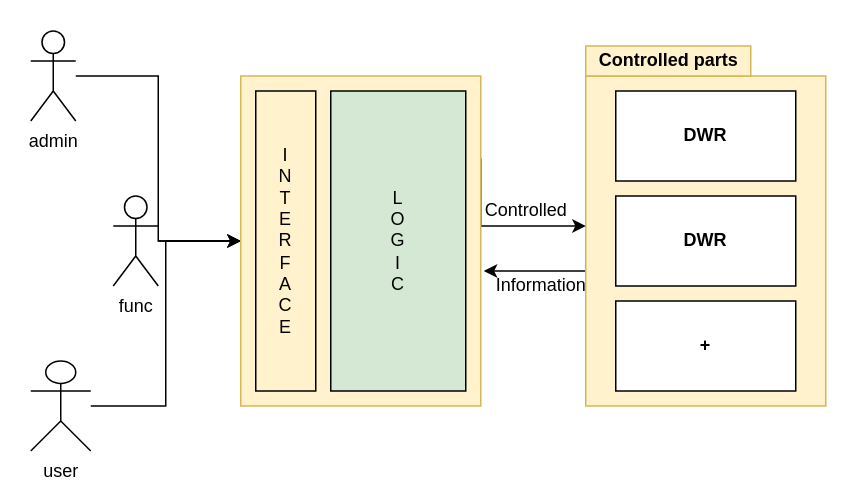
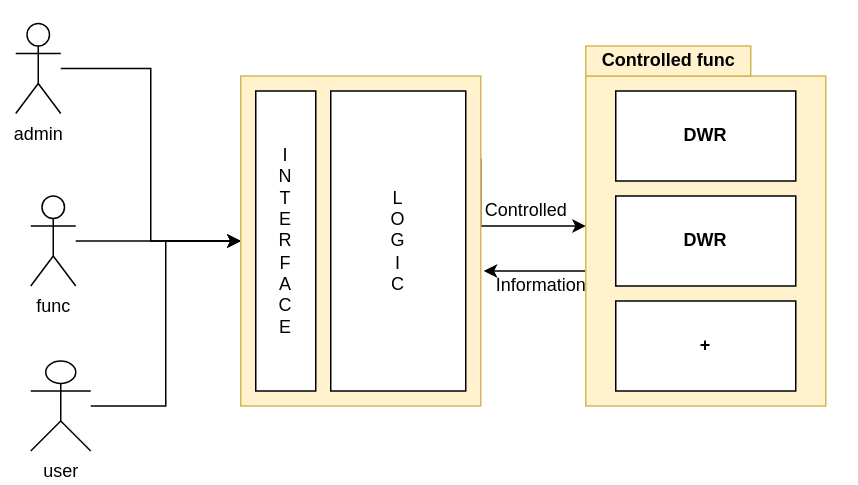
  <mxCell id="0" />
  <mxCell id="1" parent="0" />
  <mxCell id="2" style="edgeStyle=orthogonalEdgeStyle;rounded=0;orthogonalLoop=1;jettySize=auto;html=1;exitX=0.006;exitY=0.64;exitDx=0;exitDy=0;exitPerimeter=0;" edge="1" parent="1" source="3"><mxGeometry relative="1" as="geometry"><mxPoint x="322" y="180" as="targetPoint" /><Array as="points"><mxPoint x="391" y="180" /><mxPoint x="322" y="180" /></Array></mxGeometry></mxCell>
  <mxCell id="3" value="" style="rounded=0;whiteSpace=wrap;html=1;fillColor=#fff2cc;strokeColor=#d6b656;" vertex="1" parent="1"><mxGeometry x="390" y="50" width="160" height="220" as="geometry" /></mxCell>
  <mxCell id="4" style="edgeStyle=orthogonalEdgeStyle;rounded=0;orthogonalLoop=1;jettySize=auto;html=1;entryX=0;entryY=0.5;entryDx=0;entryDy=0;" edge="1" parent="1" source="5" target="11"><mxGeometry relative="1" as="geometry"><mxPoint x="80" y="30" as="targetPoint" /></mxGeometry></mxCell>
- <mxCell id="5" value="admin" style="shape=umlActor;verticalLabelPosition=bottom;verticalAlign=top;html=1;outlineConnect=0;" vertex="1" parent="1"><mxGeometry x="20" y="20" width="30" height="60" as="geometry" /></mxCell>
+ <mxCell id="5" value="admin" style="shape=umlActor;verticalLabelPosition=bottom;verticalAlign=top;html=1;outlineConnect=0;" vertex="1" parent="1"><mxGeometry x="10" y="15" width="30" height="60" as="geometry" /></mxCell>
  <mxCell id="6" style="edgeStyle=orthogonalEdgeStyle;rounded=0;orthogonalLoop=1;jettySize=auto;html=1;" edge="1" parent="1" source="7"><mxGeometry relative="1" as="geometry"><mxPoint x="160" y="160" as="targetPoint" /></mxGeometry></mxCell>
- <mxCell id="7" value="func" style="shape=umlActor;verticalLabelPosition=bottom;verticalAlign=top;html=1;outlineConnect=0;" vertex="1" parent="1"><mxGeometry x="75" y="130" width="30" height="60" as="geometry" /></mxCell>
+ <mxCell id="7" value="func" style="shape=umlActor;verticalLabelPosition=bottom;verticalAlign=top;html=1;outlineConnect=0;" vertex="1" parent="1"><mxGeometry x="20" y="130" width="30" height="60" as="geometry" /></mxCell>
  <mxCell id="8" style="edgeStyle=orthogonalEdgeStyle;rounded=0;orthogonalLoop=1;jettySize=auto;html=1;entryX=0;entryY=0.5;entryDx=0;entryDy=0;" edge="1" parent="1" source="9" target="11"><mxGeometry relative="1" as="geometry" /></mxCell>
  <mxCell id="9" value="user" style="shape=umlActor;verticalLabelPosition=bottom;verticalAlign=top;html=1;outlineConnect=0;" vertex="1" parent="1"><mxGeometry x="20" y="240" width="40" height="60" as="geometry" /></mxCell>
  <mxCell id="10" style="edgeStyle=orthogonalEdgeStyle;rounded=0;orthogonalLoop=1;jettySize=auto;html=1;exitX=1;exitY=0.25;exitDx=0;exitDy=0;" edge="1" parent="1" source="11"><mxGeometry relative="1" as="geometry"><mxPoint x="390" y="150" as="targetPoint" /><Array as="points"><mxPoint x="320" y="150" /><mxPoint x="390" y="150" /></Array></mxGeometry></mxCell>
  <mxCell id="11" value="" style="rounded=0;whiteSpace=wrap;html=1;fillColor=#fff2cc;strokeColor=#d6b656;" vertex="1" parent="1"><mxGeometry x="160" y="50" width="160" height="220" as="geometry" /></mxCell>
- <mxCell id="12" value="I&lt;br&gt;N&lt;br&gt;T&lt;br&gt;E&lt;br&gt;R&lt;br&gt;F&lt;br&gt;A&lt;br&gt;C&lt;br&gt;E" style="rounded=0;whiteSpace=wrap;html=1;fillColor=#fff2cc;" vertex="1" parent="1"><mxGeometry x="170" y="60" width="40" height="200" as="geometry" /></mxCell>
- <mxCell id="13" value="L&lt;br&gt;O&lt;br&gt;G&lt;br&gt;I&lt;br&gt;C" style="rounded=0;whiteSpace=wrap;html=1;fillColor=#d5e8d4;" vertex="1" parent="1"><mxGeometry x="220" y="60" width="90" height="200" as="geometry" /></mxCell>
+ <mxCell id="12" value="I&lt;br&gt;N&lt;br&gt;T&lt;br&gt;E&lt;br&gt;R&lt;br&gt;F&lt;br&gt;A&lt;br&gt;C&lt;br&gt;E" style="rounded=0;whiteSpace=wrap;html=1;" vertex="1" parent="1"><mxGeometry x="170" y="60" width="40" height="200" as="geometry" /></mxCell>
+ <mxCell id="13" value="L&lt;br&gt;O&lt;br&gt;G&lt;br&gt;I&lt;br&gt;C" style="rounded=0;whiteSpace=wrap;html=1;" vertex="1" parent="1"><mxGeometry x="220" y="60" width="90" height="200" as="geometry" /></mxCell>
  <mxCell id="14" value="&lt;b&gt;DWR&lt;/b&gt;" style="rounded=0;whiteSpace=wrap;html=1;" vertex="1" parent="1"><mxGeometry x="410" y="60" width="120" height="60" as="geometry" /></mxCell>
  <mxCell id="15" value="&lt;b&gt;DWR&lt;/b&gt;" style="rounded=0;whiteSpace=wrap;html=1;" vertex="1" parent="1"><mxGeometry x="410" y="130" width="120" height="60" as="geometry" /></mxCell>
  <mxCell id="16" value="&lt;b&gt;+&lt;/b&gt;" style="rounded=0;whiteSpace=wrap;html=1;" vertex="1" parent="1"><mxGeometry x="410" y="200" width="120" height="60" as="geometry" /></mxCell>
  <mxCell id="17" value="Information" style="text;html=1;align=center;verticalAlign=middle;resizable=0;points=[];autosize=1;" vertex="1" parent="1"><mxGeometry x="320" y="180" width="80" height="20" as="geometry" /></mxCell>
  <mxCell id="18" value="Controlled" style="text;html=1;align=center;verticalAlign=middle;resizable=0;points=[];autosize=1;" vertex="1" parent="1"><mxGeometry x="310" y="130" width="80" height="20" as="geometry" /></mxCell>
- <mxCell id="19" value="Controlled parts" style="text;html=1;align=center;verticalAlign=middle;resizable=0;points=[];autosize=1;fontStyle=1;fillColor=#fff2cc;strokeColor=#d6b656;" vertex="1" parent="1"><mxGeometry x="390" y="30" width="110" height="20" as="geometry" /></mxCell>
+ <mxCell id="19" value="Controlled func" style="text;html=1;align=center;verticalAlign=middle;resizable=0;points=[];autosize=1;fontStyle=1;fillColor=#fff2cc;strokeColor=#d6b656;" vertex="1" parent="1"><mxGeometry x="390" y="30" width="110" height="20" as="geometry" /></mxCell>
